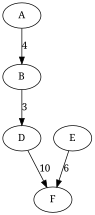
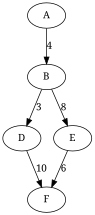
  digraph {
    fontname="Noto Serif"
    rankdir=TB
    node [fontname="Noto Serif"]
    edge [fontname="Noto Serif"]
    A
    B
    D
    E
    F
    A -> B [label=4]
    B -> D [label=3]
+   B -> E [label=8]
    D -> F [label=10]
    E -> F [label=6]
  }
